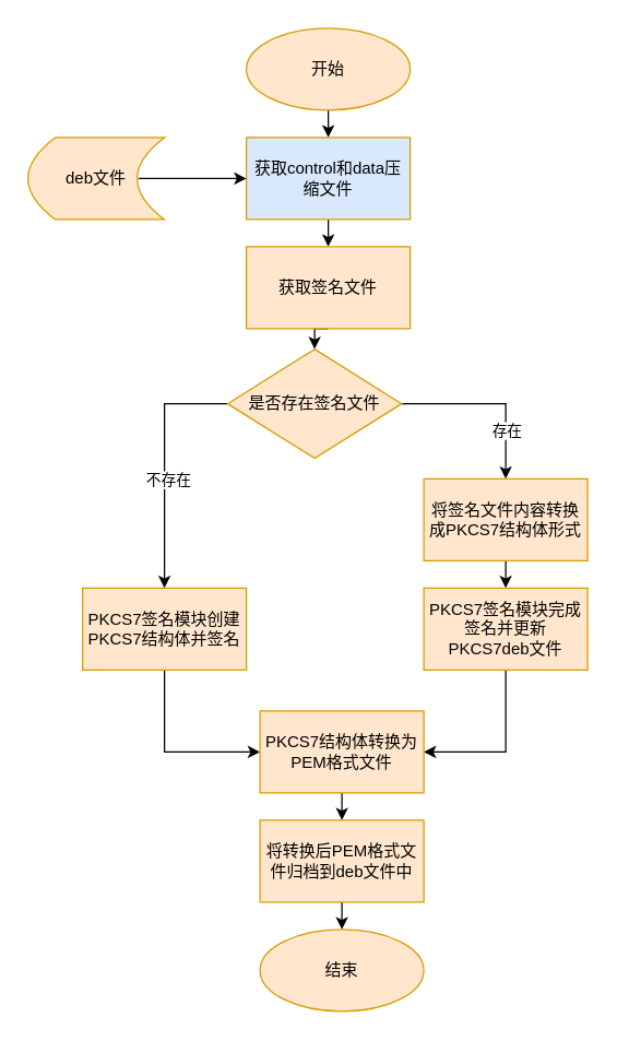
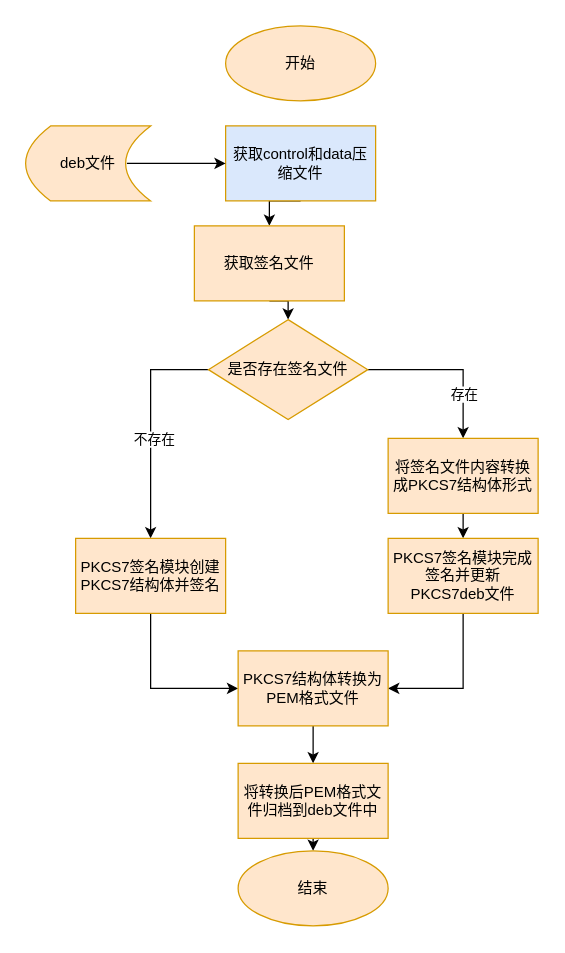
  <mxCell id="0" />
  <mxCell id="1" parent="0" />
- <mxCell id="2" style="edgeStyle=orthogonalEdgeStyle;rounded=0;orthogonalLoop=1;jettySize=auto;html=1;exitX=0.5;exitY=1;exitDx=0;exitDy=0;entryX=0.5;entryY=0;entryDx=0;entryDy=0;" edge="1" parent="1" source="3" target="5"><mxGeometry relative="1" as="geometry" /></mxCell>
  <mxCell id="3" value="开始" style="ellipse;whiteSpace=wrap;html=1;fillColor=#ffe6cc;strokeColor=#d79b00;" vertex="1" parent="1"><mxGeometry x="180" y="20" width="120" height="60" as="geometry" /></mxCell>
  <mxCell id="4" style="edgeStyle=orthogonalEdgeStyle;rounded=0;orthogonalLoop=1;jettySize=auto;html=1;exitX=0.5;exitY=1;exitDx=0;exitDy=0;entryX=0.5;entryY=0;entryDx=0;entryDy=0;" edge="1" parent="1" source="5" target="7"><mxGeometry relative="1" as="geometry" /></mxCell>
  <mxCell id="5" value="获取control和data压缩文件" style="rounded=0;whiteSpace=wrap;html=1;fillColor=#dae8fc;strokeColor=#d79b00;" vertex="1" parent="1"><mxGeometry x="180" y="100" width="120" height="60" as="geometry" /></mxCell>
  <mxCell id="6" style="edgeStyle=orthogonalEdgeStyle;rounded=0;orthogonalLoop=1;jettySize=auto;html=1;exitX=0.5;exitY=1;exitDx=0;exitDy=0;entryX=0.5;entryY=0;entryDx=0;entryDy=0;" edge="1" parent="1" source="7" target="12"><mxGeometry relative="1" as="geometry" /></mxCell>
- <mxCell id="7" value="获取签名文件" style="rounded=0;whiteSpace=wrap;html=1;fillColor=#ffe6cc;strokeColor=#d79b00;" vertex="1" parent="1"><mxGeometry x="180" y="180" width="120" height="60" as="geometry" /></mxCell>
+ <mxCell id="7" value="获取签名文件" style="rounded=0;whiteSpace=wrap;html=1;fillColor=#ffe6cc;strokeColor=#d79b00;" vertex="1" parent="1"><mxGeometry x="155" y="180" width="120" height="60" as="geometry" /></mxCell>
  <mxCell id="8" style="edgeStyle=orthogonalEdgeStyle;rounded=0;orthogonalLoop=1;jettySize=auto;html=1;exitX=1;exitY=0.5;exitDx=0;exitDy=0;entryX=0.5;entryY=0;entryDx=0;entryDy=0;" edge="1" parent="1" source="12" target="14"><mxGeometry relative="1" as="geometry" /></mxCell>
  <mxCell id="9" value="存在" style="edgeLabel;html=1;align=center;verticalAlign=middle;resizable=0;points=[];" vertex="1" connectable="0" parent="8"><mxGeometry x="0.295" relative="1" as="geometry"><mxPoint y="11" as="offset" /></mxGeometry></mxCell>
  <mxCell id="10" style="edgeStyle=orthogonalEdgeStyle;rounded=0;orthogonalLoop=1;jettySize=auto;html=1;exitX=0;exitY=0.5;exitDx=0;exitDy=0;entryX=0.5;entryY=0;entryDx=0;entryDy=0;" edge="1" parent="1" source="12" target="16"><mxGeometry relative="1" as="geometry" /></mxCell>
  <mxCell id="11" value="不存在" style="edgeLabel;html=1;align=center;verticalAlign=middle;resizable=0;points=[];" vertex="1" connectable="0" parent="10"><mxGeometry x="0.13" y="2" relative="1" as="geometry"><mxPoint as="offset" /></mxGeometry></mxCell>
  <mxCell id="12" value="是否存在签名文件" style="rhombus;whiteSpace=wrap;html=1;fillColor=#ffe6cc;strokeColor=#d79b00;" vertex="1" parent="1"><mxGeometry x="166.25" y="255" width="127.5" height="80" as="geometry" /></mxCell>
  <mxCell id="13" style="edgeStyle=orthogonalEdgeStyle;rounded=0;orthogonalLoop=1;jettySize=auto;html=1;exitX=0.5;exitY=1;exitDx=0;exitDy=0;entryX=0.5;entryY=0;entryDx=0;entryDy=0;" edge="1" parent="1" source="14" target="18"><mxGeometry relative="1" as="geometry" /></mxCell>
  <mxCell id="14" value="将签名文件内容转换成PKCS7结构体形式" style="rounded=0;whiteSpace=wrap;html=1;fillColor=#ffe6cc;strokeColor=#d79b00;" vertex="1" parent="1"><mxGeometry x="310" y="350" width="120" height="60" as="geometry" /></mxCell>
  <mxCell id="15" style="edgeStyle=orthogonalEdgeStyle;rounded=0;orthogonalLoop=1;jettySize=auto;html=1;exitX=0.5;exitY=1;exitDx=0;exitDy=0;entryX=0;entryY=0.5;entryDx=0;entryDy=0;" edge="1" parent="1" source="16" target="20"><mxGeometry relative="1" as="geometry"><mxPoint x="120" y="550" as="targetPoint" /></mxGeometry></mxCell>
  <mxCell id="16" value="PKCS7签名模块创建PKCS7结构体并签名" style="rounded=0;whiteSpace=wrap;html=1;fillColor=#ffe6cc;strokeColor=#d79b00;" vertex="1" parent="1"><mxGeometry x="60" y="430" width="120" height="60" as="geometry" /></mxCell>
  <mxCell id="17" style="edgeStyle=orthogonalEdgeStyle;rounded=0;orthogonalLoop=1;jettySize=auto;html=1;exitX=0.5;exitY=1;exitDx=0;exitDy=0;entryX=1;entryY=0.5;entryDx=0;entryDy=0;" edge="1" parent="1" source="18" target="20"><mxGeometry relative="1" as="geometry" /></mxCell>
  <mxCell id="18" value="PKCS7签名模块完成签名并更新PKCS7deb文件" style="rounded=0;whiteSpace=wrap;html=1;fillColor=#ffe6cc;strokeColor=#d79b00;" vertex="1" parent="1"><mxGeometry x="310" y="430" width="120" height="60" as="geometry" /></mxCell>
  <mxCell id="19" style="edgeStyle=orthogonalEdgeStyle;rounded=0;orthogonalLoop=1;jettySize=auto;html=1;exitX=0.5;exitY=1;exitDx=0;exitDy=0;entryX=0.5;entryY=0;entryDx=0;entryDy=0;" edge="1" parent="1" source="20" target="22"><mxGeometry relative="1" as="geometry" /></mxCell>
  <mxCell id="20" value="PKCS7结构体转换为PEM格式文件" style="rounded=0;whiteSpace=wrap;html=1;fillColor=#ffe6cc;strokeColor=#d79b00;" vertex="1" parent="1"><mxGeometry x="190" y="520" width="120" height="60" as="geometry" /></mxCell>
  <mxCell id="21" style="edgeStyle=orthogonalEdgeStyle;rounded=0;orthogonalLoop=1;jettySize=auto;html=1;exitX=0.5;exitY=1;exitDx=0;exitDy=0;entryX=0.5;entryY=0;entryDx=0;entryDy=0;" edge="1" parent="1" source="22" target="23"><mxGeometry relative="1" as="geometry" /></mxCell>
- <mxCell id="22" value="将转换后PEM格式文件归档到deb文件中" style="rounded=0;whiteSpace=wrap;html=1;fillColor=#ffe6cc;strokeColor=#d79b00;" vertex="1" parent="1"><mxGeometry x="190" y="600" width="120" height="60" as="geometry" /></mxCell>
+ <mxCell id="22" value="将转换后PEM格式文件归档到deb文件中" style="rounded=0;whiteSpace=wrap;html=1;fillColor=#ffe6cc;strokeColor=#d79b00;" vertex="1" parent="1"><mxGeometry x="190" y="610" width="120" height="60" as="geometry" /></mxCell>
  <mxCell id="23" value="结束" style="ellipse;whiteSpace=wrap;html=1;fillColor=#ffe6cc;strokeColor=#d79b00;" vertex="1" parent="1"><mxGeometry x="190" y="680" width="120" height="60" as="geometry" /></mxCell>
  <mxCell id="24" style="edgeStyle=orthogonalEdgeStyle;rounded=0;orthogonalLoop=1;jettySize=auto;html=1;exitX=0.81;exitY=0.5;exitDx=0;exitDy=0;entryX=0;entryY=0.5;entryDx=0;entryDy=0;exitPerimeter=0;" edge="1" parent="1" source="25" target="5"><mxGeometry relative="1" as="geometry" /></mxCell>
  <mxCell id="25" value="deb文件" style="shape=dataStorage;whiteSpace=wrap;html=1;fixedSize=1;fillColor=#ffe6cc;strokeColor=#d79b00;" vertex="1" parent="1"><mxGeometry x="20" y="100" width="100" height="60" as="geometry" /></mxCell>
